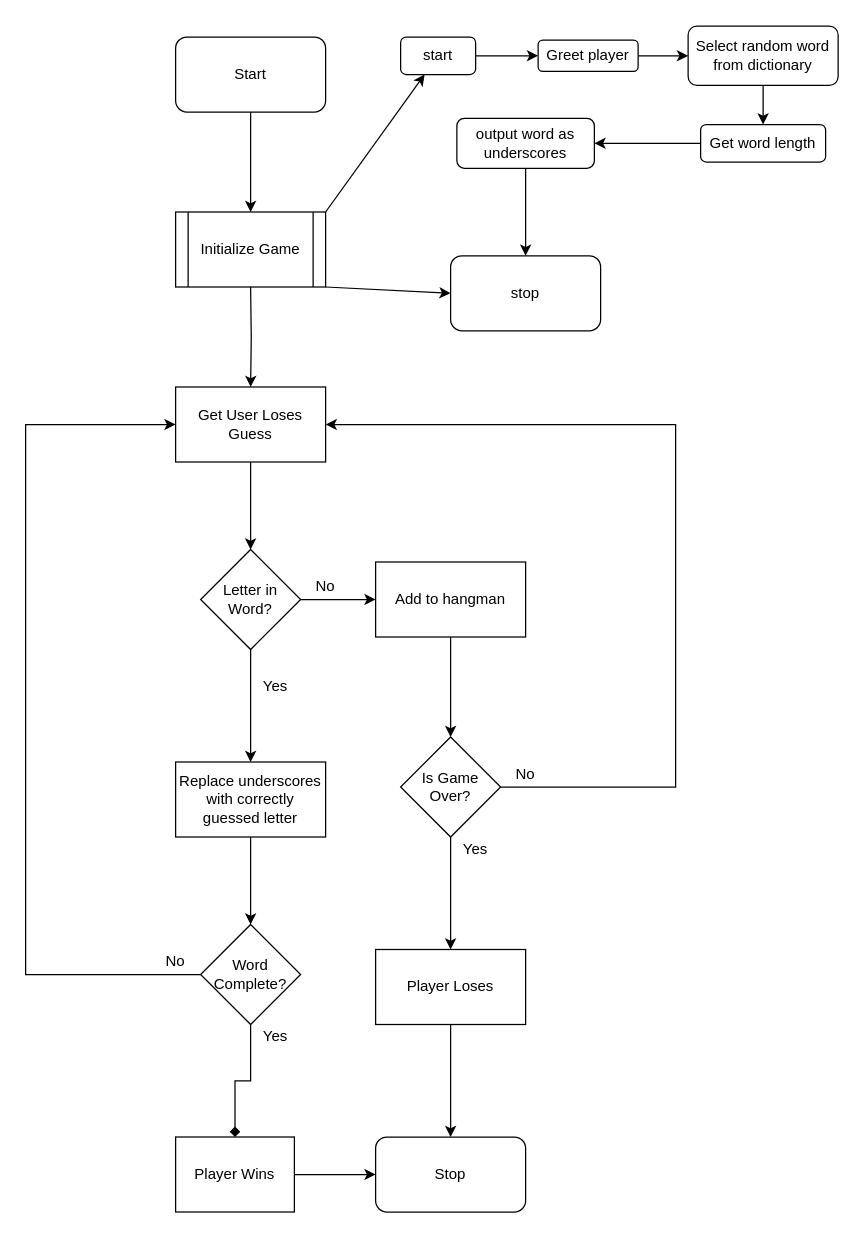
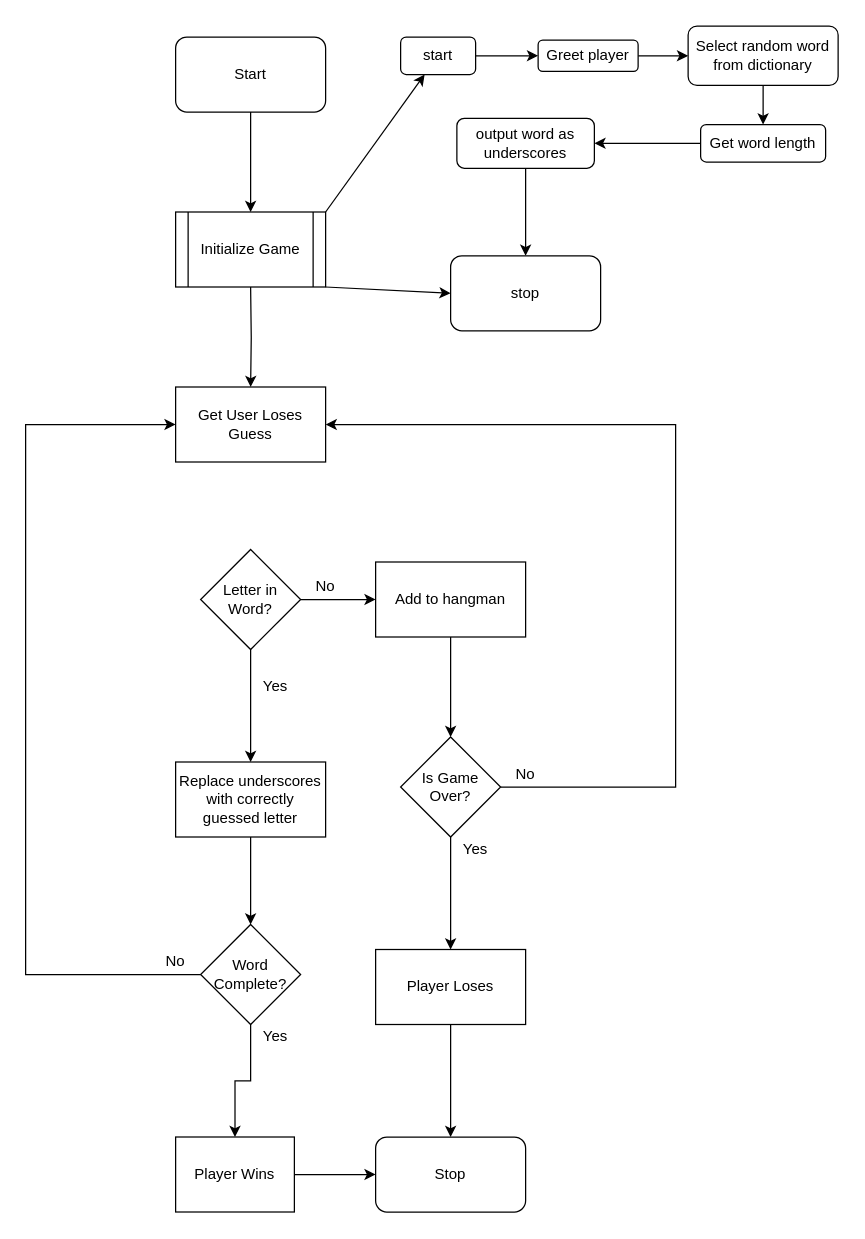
  <mxCell id="0" />
  <mxCell id="1" parent="0" />
  <mxCell id="2" value="" style="edgeStyle=orthogonalEdgeStyle;rounded=0;orthogonalLoop=1;jettySize=auto;html=1;" edge="1" parent="1" source="3"><mxGeometry relative="1" as="geometry"><mxPoint x="200" y="169" as="targetPoint" /></mxGeometry></mxCell>
  <mxCell id="3" value="Start" style="rounded=1;whiteSpace=wrap;html=1;" vertex="1" parent="1"><mxGeometry x="140" y="29" width="120" height="60" as="geometry" /></mxCell>
  <mxCell id="4" value="" style="edgeStyle=orthogonalEdgeStyle;rounded=0;orthogonalLoop=1;jettySize=auto;html=1;" edge="1" parent="1" target="6"><mxGeometry relative="1" as="geometry"><mxPoint x="200" y="229" as="sourcePoint" /></mxGeometry></mxCell>
- <mxCell id="5" value="" style="edgeStyle=orthogonalEdgeStyle;rounded=0;orthogonalLoop=1;jettySize=auto;html=1;" edge="1" parent="1" source="6" target="9"><mxGeometry relative="1" as="geometry" /></mxCell>
  <mxCell id="6" value="Get User Loses Guess" style="whiteSpace=wrap;html=1;rounded=0;" vertex="1" parent="1"><mxGeometry x="140" y="309" width="120" height="60" as="geometry" /></mxCell>
  <mxCell id="7" value="" style="edgeStyle=orthogonalEdgeStyle;rounded=0;orthogonalLoop=1;jettySize=auto;html=1;" edge="1" parent="1" source="9" target="11"><mxGeometry relative="1" as="geometry" /></mxCell>
  <mxCell id="8" value="" style="edgeStyle=orthogonalEdgeStyle;rounded=0;orthogonalLoop=1;jettySize=auto;html=1;" edge="1" parent="1" source="9" target="21"><mxGeometry relative="1" as="geometry" /></mxCell>
  <mxCell id="9" value="Letter in Word?" style="rhombus;whiteSpace=wrap;html=1;rounded=0;" vertex="1" parent="1"><mxGeometry x="160" y="439" width="80" height="80" as="geometry" /></mxCell>
  <mxCell id="10" value="" style="edgeStyle=orthogonalEdgeStyle;rounded=0;orthogonalLoop=1;jettySize=auto;html=1;" edge="1" parent="1" source="11" target="15"><mxGeometry relative="1" as="geometry" /></mxCell>
  <mxCell id="11" value="Replace underscores with correctly guessed letter" style="whiteSpace=wrap;html=1;rounded=0;" vertex="1" parent="1"><mxGeometry x="140" y="609" width="120" height="60" as="geometry" /></mxCell>
  <mxCell id="12" value="Yes" style="text;html=1;strokeColor=none;fillColor=none;align=center;verticalAlign=middle;whiteSpace=wrap;rounded=0;" vertex="1" parent="1"><mxGeometry x="200" y="539" width="40" height="20" as="geometry" /></mxCell>
  <mxCell id="13" style="edgeStyle=orthogonalEdgeStyle;rounded=0;orthogonalLoop=1;jettySize=auto;html=1;exitX=0;exitY=0.5;exitDx=0;exitDy=0;entryX=0;entryY=0.5;entryDx=0;entryDy=0;" edge="1" parent="1" source="15" target="6"><mxGeometry relative="1" as="geometry"><Array as="points"><mxPoint x="20" y="779" /><mxPoint x="20" y="339" /></Array></mxGeometry></mxCell>
- <mxCell id="14" value="" style="edgeStyle=orthogonalEdgeStyle;rounded=0;orthogonalLoop=1;jettySize=auto;html=1;endArrow=diamond;" edge="1" parent="1" source="15" target="18"><mxGeometry relative="1" as="geometry" /></mxCell>
+ <mxCell id="14" value="" style="edgeStyle=orthogonalEdgeStyle;rounded=0;orthogonalLoop=1;jettySize=auto;html=1;" edge="1" parent="1" source="15" target="18"><mxGeometry relative="1" as="geometry" /></mxCell>
  <mxCell id="15" value="Word Complete?" style="rhombus;whiteSpace=wrap;html=1;rounded=0;" vertex="1" parent="1"><mxGeometry x="160" y="739" width="80" height="80" as="geometry" /></mxCell>
  <mxCell id="16" value="No" style="text;html=1;strokeColor=none;fillColor=none;align=center;verticalAlign=middle;whiteSpace=wrap;rounded=0;" vertex="1" parent="1"><mxGeometry x="120" y="759" width="40" height="20" as="geometry" /></mxCell>
  <mxCell id="17" style="edgeStyle=orthogonalEdgeStyle;rounded=0;orthogonalLoop=1;jettySize=auto;html=1;exitX=1;exitY=0.5;exitDx=0;exitDy=0;entryX=0;entryY=0.5;entryDx=0;entryDy=0;" edge="1" parent="1" source="18" target="44"><mxGeometry relative="1" as="geometry" /></mxCell>
  <mxCell id="18" value="Player Wins" style="whiteSpace=wrap;html=1;rounded=0;" vertex="1" parent="1"><mxGeometry x="140" y="909" width="95" height="60" as="geometry" /></mxCell>
  <mxCell id="19" value="Yes" style="text;html=1;strokeColor=none;fillColor=none;align=center;verticalAlign=middle;whiteSpace=wrap;rounded=0;" vertex="1" parent="1"><mxGeometry x="200" y="819" width="40" height="20" as="geometry" /></mxCell>
  <mxCell id="20" value="" style="edgeStyle=orthogonalEdgeStyle;rounded=0;orthogonalLoop=1;jettySize=auto;html=1;" edge="1" parent="1" source="21" target="25"><mxGeometry relative="1" as="geometry" /></mxCell>
  <mxCell id="21" value="Add to hangman" style="whiteSpace=wrap;html=1;rounded=0;" vertex="1" parent="1"><mxGeometry x="300" y="449" width="120" height="60" as="geometry" /></mxCell>
  <mxCell id="22" value="No" style="text;html=1;strokeColor=none;fillColor=none;align=center;verticalAlign=middle;whiteSpace=wrap;rounded=0;" vertex="1" parent="1"><mxGeometry x="240" y="459" width="40" height="20" as="geometry" /></mxCell>
  <mxCell id="23" style="edgeStyle=orthogonalEdgeStyle;rounded=0;orthogonalLoop=1;jettySize=auto;html=1;exitX=1;exitY=0.5;exitDx=0;exitDy=0;entryX=1;entryY=0.5;entryDx=0;entryDy=0;" edge="1" parent="1" source="25" target="6"><mxGeometry relative="1" as="geometry"><Array as="points"><mxPoint x="540" y="629" /><mxPoint x="540" y="339" /></Array></mxGeometry></mxCell>
  <mxCell id="24" value="" style="edgeStyle=orthogonalEdgeStyle;rounded=0;orthogonalLoop=1;jettySize=auto;html=1;" edge="1" parent="1" source="25" target="28"><mxGeometry relative="1" as="geometry" /></mxCell>
  <mxCell id="25" value="Is Game Over?" style="rhombus;whiteSpace=wrap;html=1;rounded=0;" vertex="1" parent="1"><mxGeometry x="320" y="589" width="80" height="80" as="geometry" /></mxCell>
  <mxCell id="26" value="No" style="text;html=1;strokeColor=none;fillColor=none;align=center;verticalAlign=middle;whiteSpace=wrap;rounded=0;" vertex="1" parent="1"><mxGeometry x="400" y="609" width="40" height="20" as="geometry" /></mxCell>
  <mxCell id="27" style="edgeStyle=orthogonalEdgeStyle;rounded=0;orthogonalLoop=1;jettySize=auto;html=1;exitX=0.5;exitY=1;exitDx=0;exitDy=0;entryX=0.5;entryY=0;entryDx=0;entryDy=0;" edge="1" parent="1" source="28" target="44"><mxGeometry relative="1" as="geometry" /></mxCell>
  <mxCell id="28" value="Player Loses" style="whiteSpace=wrap;html=1;rounded=0;" vertex="1" parent="1"><mxGeometry x="300" y="759" width="120" height="60" as="geometry" /></mxCell>
  <mxCell id="29" value="Yes" style="text;html=1;strokeColor=none;fillColor=none;align=center;verticalAlign=middle;whiteSpace=wrap;rounded=0;" vertex="1" parent="1"><mxGeometry x="360" y="669" width="40" height="20" as="geometry" /></mxCell>
  <mxCell id="30" value="Initialize Game" style="shape=process;whiteSpace=wrap;html=1;backgroundOutline=1;size=0.083;" vertex="1" parent="1"><mxGeometry x="140" y="169" width="120" height="60" as="geometry" /></mxCell>
  <mxCell id="31" value="" style="endArrow=classic;html=1;" edge="1" parent="1" target="33"><mxGeometry width="50" height="50" relative="1" as="geometry"><mxPoint x="260" y="169" as="sourcePoint" /><mxPoint x="380" y="59" as="targetPoint" /></mxGeometry></mxCell>
  <mxCell id="32" value="" style="edgeStyle=orthogonalEdgeStyle;rounded=0;orthogonalLoop=1;jettySize=auto;html=1;" edge="1" parent="1" source="33" target="35"><mxGeometry relative="1" as="geometry" /></mxCell>
  <mxCell id="33" value="start" style="rounded=1;whiteSpace=wrap;html=1;" vertex="1" parent="1"><mxGeometry x="320" y="29" width="60" height="30" as="geometry" /></mxCell>
  <mxCell id="34" value="" style="edgeStyle=orthogonalEdgeStyle;rounded=0;orthogonalLoop=1;jettySize=auto;html=1;" edge="1" parent="1" source="35" target="37"><mxGeometry relative="1" as="geometry" /></mxCell>
  <mxCell id="35" value="Greet player" style="whiteSpace=wrap;html=1;rounded=1;" vertex="1" parent="1"><mxGeometry x="430" y="31.5" width="80" height="25" as="geometry" /></mxCell>
  <mxCell id="36" value="" style="edgeStyle=orthogonalEdgeStyle;rounded=0;orthogonalLoop=1;jettySize=auto;html=1;entryX=0.5;entryY=0;entryDx=0;entryDy=0;" edge="1" parent="1" source="37" target="39"><mxGeometry relative="1" as="geometry"><mxPoint x="610" y="109" as="targetPoint" /></mxGeometry></mxCell>
  <mxCell id="37" value="Select random word from dictionary" style="whiteSpace=wrap;html=1;rounded=1;" vertex="1" parent="1"><mxGeometry x="550" y="20.25" width="120" height="47.5" as="geometry" /></mxCell>
  <mxCell id="38" value="" style="edgeStyle=orthogonalEdgeStyle;rounded=0;orthogonalLoop=1;jettySize=auto;html=1;" edge="1" parent="1" source="39" target="41"><mxGeometry relative="1" as="geometry" /></mxCell>
  <mxCell id="39" value="Get word length" style="rounded=1;whiteSpace=wrap;html=1;" vertex="1" parent="1"><mxGeometry x="560" y="99" width="100" height="30" as="geometry" /></mxCell>
  <mxCell id="40" value="" style="edgeStyle=orthogonalEdgeStyle;rounded=0;orthogonalLoop=1;jettySize=auto;html=1;" edge="1" parent="1" source="41" target="42"><mxGeometry relative="1" as="geometry" /></mxCell>
  <mxCell id="41" value="output word as underscores" style="whiteSpace=wrap;html=1;rounded=1;" vertex="1" parent="1"><mxGeometry x="365" y="94" width="110" height="40" as="geometry" /></mxCell>
  <mxCell id="42" value="stop" style="whiteSpace=wrap;html=1;rounded=1;" vertex="1" parent="1"><mxGeometry x="360" y="204" width="120" height="60" as="geometry" /></mxCell>
  <mxCell id="43" value="" style="endArrow=classic;html=1;exitX=1;exitY=1;exitDx=0;exitDy=0;entryX=0;entryY=0.5;entryDx=0;entryDy=0;" edge="1" parent="1" source="30" target="42"><mxGeometry width="50" height="50" relative="1" as="geometry"><mxPoint x="260" y="239" as="sourcePoint" /><mxPoint x="310" y="189" as="targetPoint" /></mxGeometry></mxCell>
  <mxCell id="44" value="Stop" style="rounded=1;whiteSpace=wrap;html=1;" vertex="1" parent="1"><mxGeometry x="300" y="909" width="120" height="60" as="geometry" /></mxCell>
